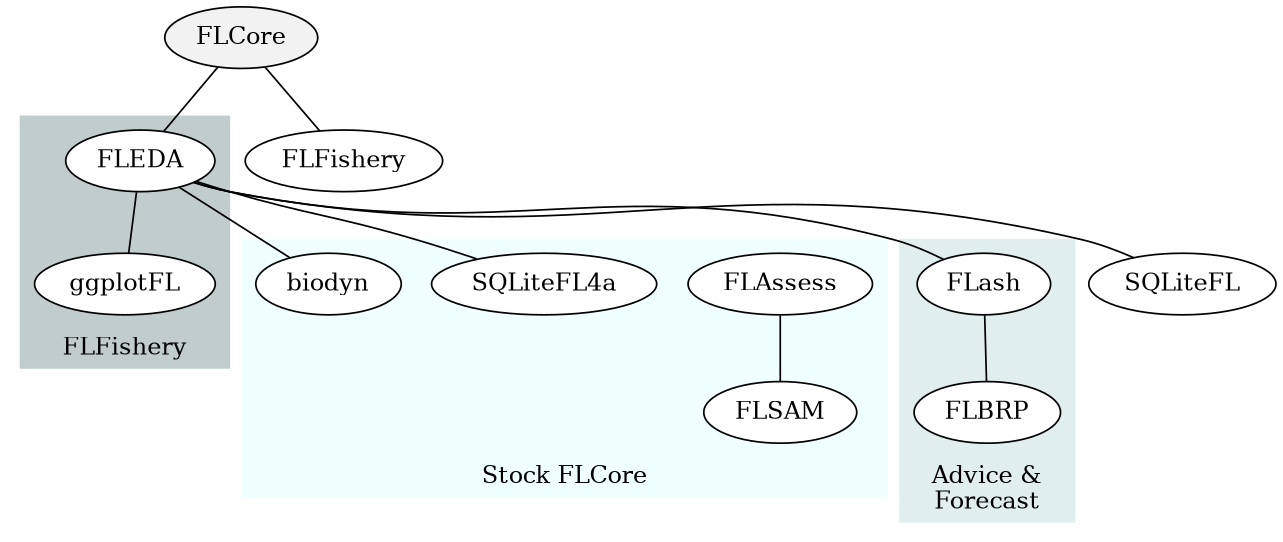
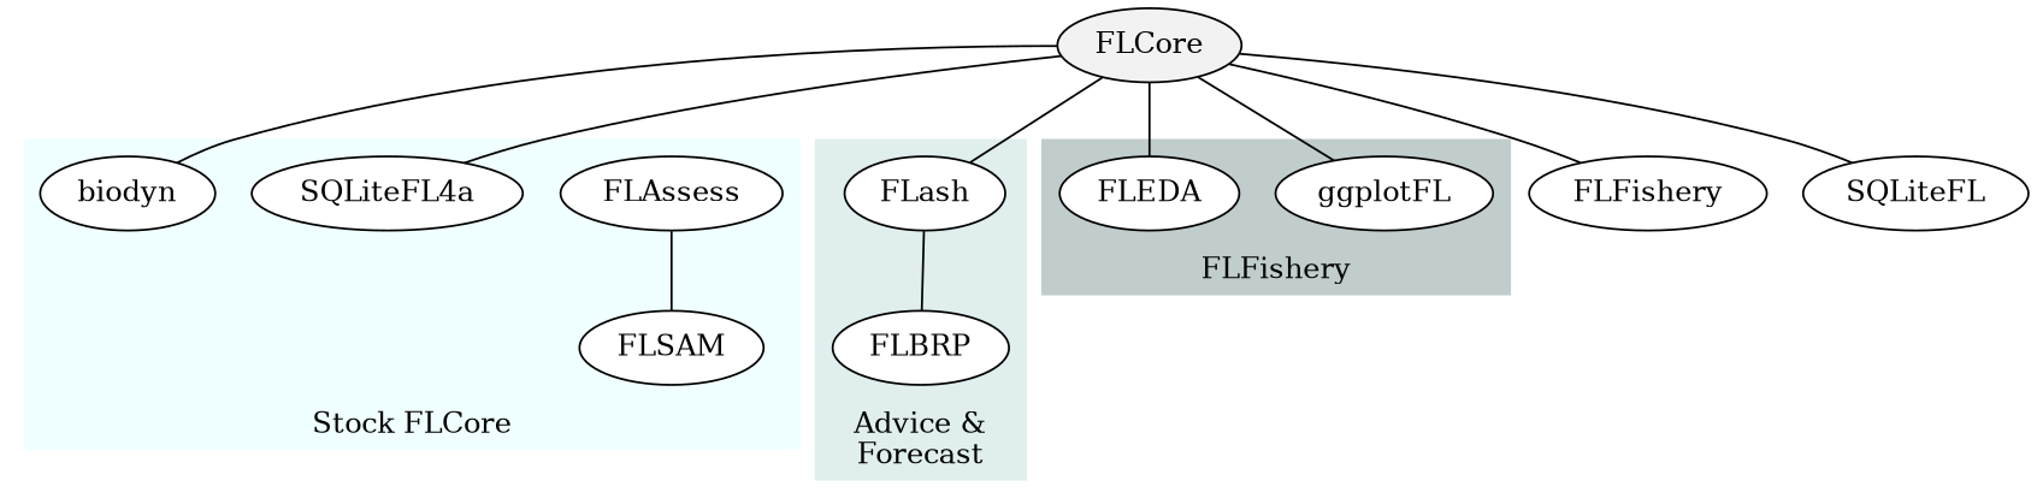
  graph {
    color=azure1
    fillcolor=azure1
    labelloc=b
    style="square, filled"
    node [color=black fillcolor=white style=filled]
    FLAssess
    FLSAM
    n3 [label=SQLiteFL4a]
    biodyn
    FLash
    FLBRP
    ggplotFL
    FLEDA
    FLCore [fillcolor=gray95]
    FLFishery
    SQLiteFL
    subgraph cluster_1 {
      label="Stock FLCore"
      FLAssess
      FLSAM
      n3
      biodyn
    }
    subgraph cluster_2 {
      color=azure2
      fillcolor=azure2
      label="Advice &\nForecast"
      FLash
      FLBRP
    }
    subgraph cluster_3 {
      color=azure3
      fillcolor=azure3
      label=FLFishery
      ggplotFL
      FLEDA
    }
    FLAssess -- FLSAM
    FLash -- FLBRP
-   FLEDA -- n3
-   FLEDA -- biodyn
-   FLEDA -- FLash
-   FLEDA -- ggplotFL
+   FLCore -- n3
+   FLCore -- biodyn
+   FLCore -- FLash
+   FLCore -- ggplotFL
    FLCore -- FLEDA
    FLCore -- FLFishery
-   FLEDA -- SQLiteFL
+   FLCore -- SQLiteFL
  }
